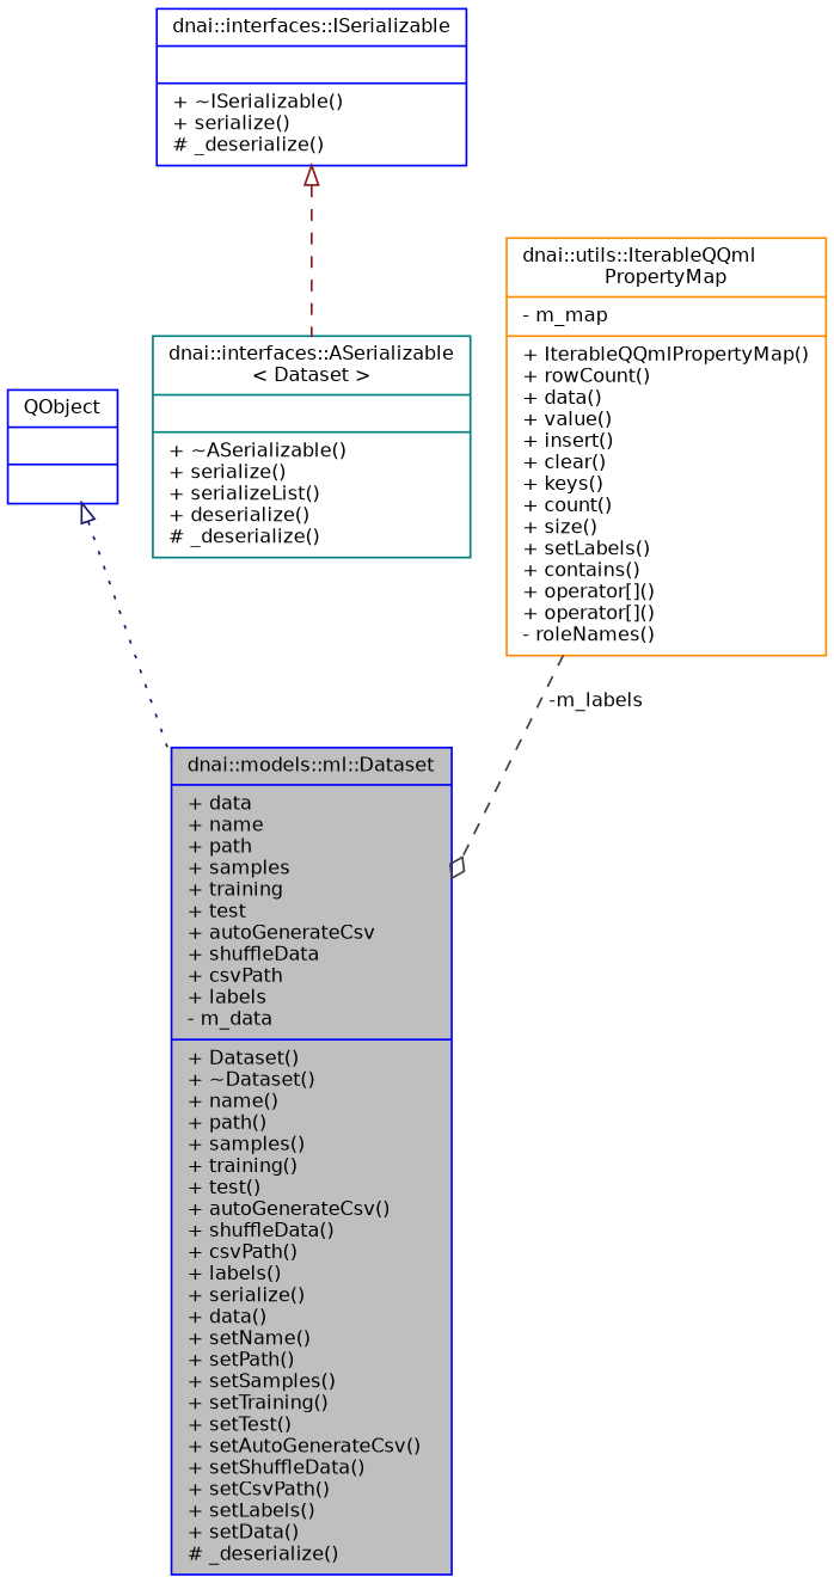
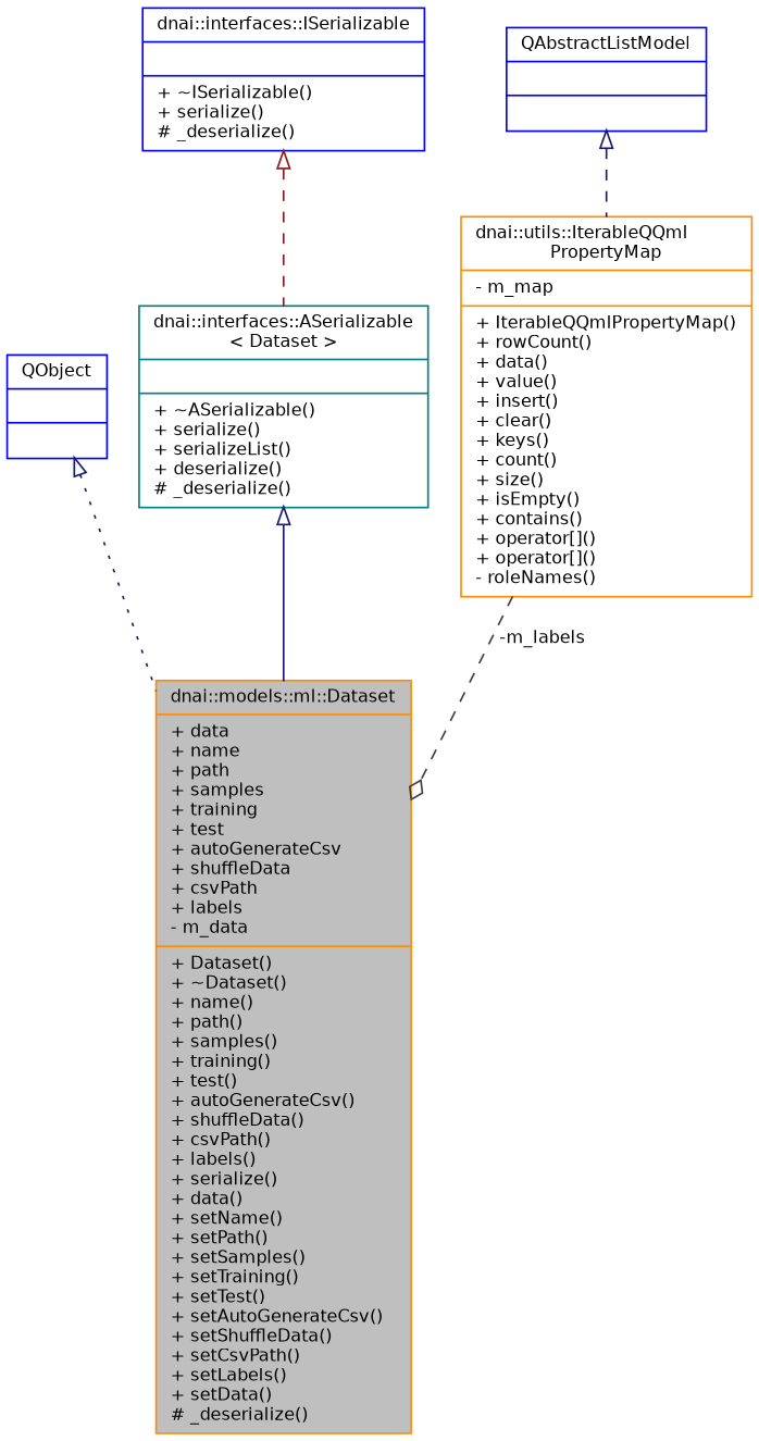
  digraph {
    node [color=blue fillcolor=white fontname=Helvetica fontsize=10 shape=record style=filled]
    edge [arrowtail=onormal color=midnightblue dir=back fontname=Helvetica fontsize=10 labelfontname=Helvetica labelfontsize=10 style=dashed]
-   n1 [fillcolor=grey75 fontcolor=black height=0.2 label="{dnai::models::ml::Dataset\n|+ data\l+ name\l+ path\l+ samples\l+ training\l+ test\l+ autoGenerateCsv\l+ shuffleData\l+ csvPath\l+ labels\l- m_data\l|+ Dataset()\l+ ~Dataset()\l+ name()\l+ path()\l+ samples()\l+ training()\l+ test()\l+ autoGenerateCsv()\l+ shuffleData()\l+ csvPath()\l+ labels()\l+ serialize()\l+ data()\l+ setName()\l+ setPath()\l+ setSamples()\l+ setTraining()\l+ setTest()\l+ setAutoGenerateCsv()\l+ setShuffleData()\l+ setCsvPath()\l+ setLabels()\l+ setData()\l# _deserialize()\l}" width=0.4]
+   n1 [color=darkorange fillcolor=grey75 fontcolor=black height=0.2 label="{dnai::models::ml::Dataset\n|+ data\l+ name\l+ path\l+ samples\l+ training\l+ test\l+ autoGenerateCsv\l+ shuffleData\l+ csvPath\l+ labels\l- m_data\l|+ Dataset()\l+ ~Dataset()\l+ name()\l+ path()\l+ samples()\l+ training()\l+ test()\l+ autoGenerateCsv()\l+ shuffleData()\l+ csvPath()\l+ labels()\l+ serialize()\l+ data()\l+ setName()\l+ setPath()\l+ setSamples()\l+ setTraining()\l+ setTest()\l+ setAutoGenerateCsv()\l+ setShuffleData()\l+ setCsvPath()\l+ setLabels()\l+ setData()\l# _deserialize()\l}" width=0.4]
    n2 [height=0.2 label="{QObject\n||}" width=0.4]
    n3 [color=teal height=0.2 label="{dnai::interfaces::ASerializable\l\< Dataset \>\n||+ ~ASerializable()\l+ serialize()\l+ serializeList()\l+ deserialize()\l# _deserialize()\l}" width=0.4]
    n4 [height=0.2 label="{dnai::interfaces::ISerializable\n||+ ~ISerializable()\l+ serialize()\l# _deserialize()\l}" width=0.4]
-   n5 [color=darkorange height=0.2 label="{dnai::utils::IterableQQml\lPropertyMap\n|- m_map\l|+ IterableQQmlPropertyMap()\l+ rowCount()\l+ data()\l+ value()\l+ insert()\l+ clear()\l+ keys()\l+ count()\l+ size()\l+ setLabels()\l+ contains()\l+ operator[]()\l+ operator[]()\l- roleNames()\l}" width=0.4]
+   n5 [color=darkorange height=0.2 label="{dnai::utils::IterableQQml\lPropertyMap\n|- m_map\l|+ IterableQQmlPropertyMap()\l+ rowCount()\l+ data()\l+ value()\l+ insert()\l+ clear()\l+ keys()\l+ count()\l+ size()\l+ isEmpty()\l+ contains()\l+ operator[]()\l+ operator[]()\l- roleNames()\l}" width=0.4]
+   n6 [height=0.2 label="{QAbstractListModel\n||}" width=0.4]
    n2 -> n1 [style=dotted]
+   n3 -> n1 [style=solid]
    n4 -> n3 [color=firebrick4]
    n5 -> n1 [arrowhead=odiamond color=grey25 label=" -m_labels" arrowtail="" dir=""]
+   n6 -> n5
  }
